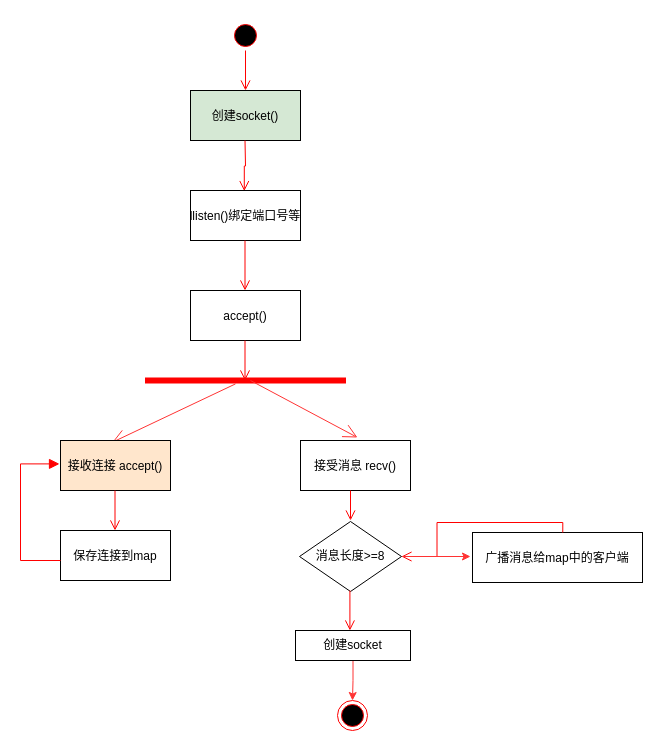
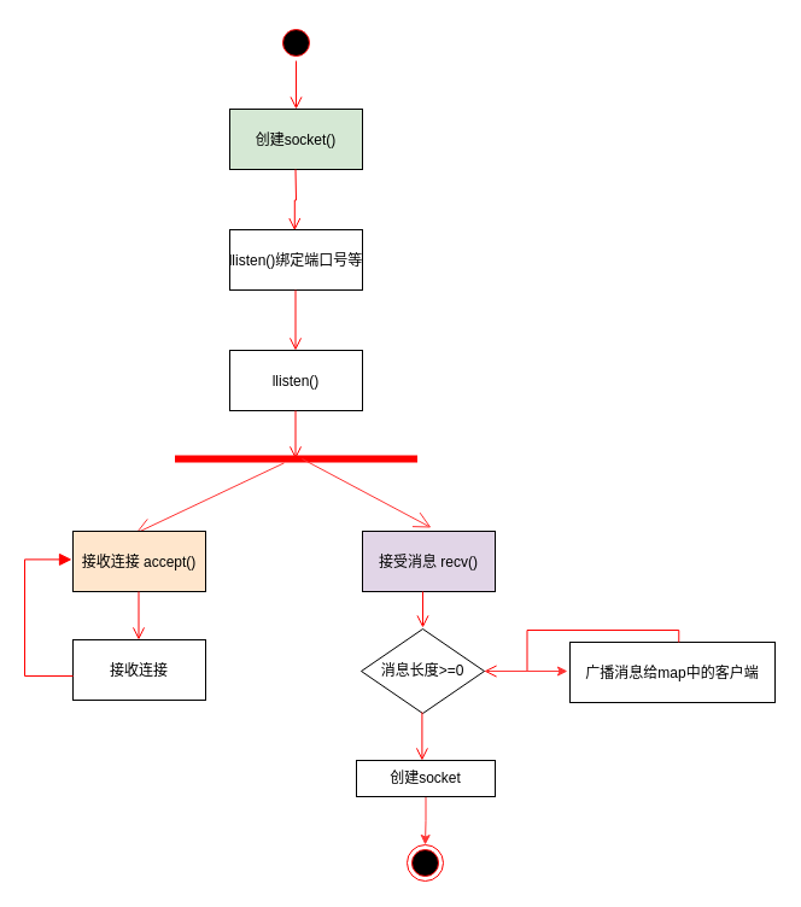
  <mxCell id="0" />
  <mxCell id="1" parent="0" />
  <mxCell id="2" value="创建socket()" style="fillColor=#d5e8d4;" vertex="1" parent="1"><mxGeometry x="190" y="90" width="110" height="50" as="geometry" /></mxCell>
  <mxCell id="3" value="" style="ellipse;html=1;shape=startState;fillColor=#000000;strokeColor=#ff0000;" vertex="1" parent="1"><mxGeometry x="230" y="20" width="30" height="30" as="geometry" /></mxCell>
  <mxCell id="4" value="" style="edgeStyle=orthogonalEdgeStyle;html=1;verticalAlign=bottom;endArrow=open;endSize=8;strokeColor=#ff0000;rounded=0;entryX=0.5;entryY=0;entryDx=0;entryDy=0;entryPerimeter=0;" edge="1" source="3" parent="1" target="2"><mxGeometry relative="1" as="geometry"><mxPoint x="245" y="80" as="targetPoint" /></mxGeometry></mxCell>
  <mxCell id="5" value="llisten()绑定端口号等" style="" vertex="1" parent="1"><mxGeometry x="190" y="190" width="110" height="50" as="geometry" /></mxCell>
  <mxCell id="6" value="" style="edgeStyle=orthogonalEdgeStyle;html=1;verticalAlign=bottom;endArrow=open;endSize=8;strokeColor=#ff0000;rounded=0;entryX=0.489;entryY=0.012;entryDx=0;entryDy=0;entryPerimeter=0;" edge="1" parent="1" target="5"><mxGeometry relative="1" as="geometry"><mxPoint x="244.5" y="190" as="targetPoint" /><mxPoint x="244.5" y="140" as="sourcePoint" /></mxGeometry></mxCell>
  <mxCell id="7" value="" style="whiteSpace=wrap;strokeColor=#FF0000;fillColor=#FF0000;rotation=90;" parent="1" vertex="1"><mxGeometry x="242.5" y="280" width="5" height="200" as="geometry" /></mxCell>
- <mxCell id="8" value="accept()" style="" vertex="1" parent="1"><mxGeometry x="190" y="290" width="110" height="50" as="geometry" /></mxCell>
+ <mxCell id="8" value="llisten()" style="" vertex="1" parent="1"><mxGeometry x="190" y="290" width="110" height="50" as="geometry" /></mxCell>
  <mxCell id="9" value="" style="edgeStyle=orthogonalEdgeStyle;html=1;verticalAlign=bottom;endArrow=open;endSize=8;strokeColor=#ff0000;rounded=0;entryX=0.5;entryY=0;entryDx=0;entryDy=0;entryPerimeter=0;" edge="1" parent="1"><mxGeometry relative="1" as="geometry"><mxPoint x="244.5" y="290" as="targetPoint" /><mxPoint x="244.5" y="240" as="sourcePoint" /></mxGeometry></mxCell>
  <mxCell id="10" value="" style="edgeStyle=orthogonalEdgeStyle;html=1;verticalAlign=bottom;endArrow=open;endSize=8;strokeColor=#ff0000;rounded=0;entryX=0.5;entryY=0;entryDx=0;entryDy=0;entryPerimeter=0;" edge="1" parent="1"><mxGeometry relative="1" as="geometry"><mxPoint x="244.5" y="380" as="targetPoint" /><mxPoint x="244.5" y="340" as="sourcePoint" /></mxGeometry></mxCell>
  <mxCell id="11" value="" style="endArrow=open;endFill=1;endSize=12;html=1;rounded=0;exitX=1.18;exitY=0.55;exitDx=0;exitDy=0;exitPerimeter=0;strokeColor=#FF3333;entryX=0.471;entryY=0.036;entryDx=0;entryDy=0;entryPerimeter=0;" edge="1" parent="1" source="7" target="12"><mxGeometry width="160" relative="1" as="geometry"><mxPoint x="-40" y="580" as="sourcePoint" /><mxPoint x="130" y="430" as="targetPoint" /></mxGeometry></mxCell>
  <mxCell id="12" value="接收连接 accept()" style="fillColor=#ffe6cc;" vertex="1" parent="1"><mxGeometry x="60" y="440" width="110" height="50" as="geometry" /></mxCell>
- <mxCell id="13" value="接受消息 recv()" style="" vertex="1" parent="1"><mxGeometry x="300" y="440" width="110" height="50" as="geometry" /></mxCell>
+ <mxCell id="13" value="接受消息 recv()" style="fillColor=#e1d5e7;" vertex="1" parent="1"><mxGeometry x="300" y="440" width="110" height="50" as="geometry" /></mxCell>
  <mxCell id="14" value="" style="endArrow=open;endFill=1;endSize=12;html=1;rounded=0;exitX=0.5;exitY=0.475;exitDx=0;exitDy=0;exitPerimeter=0;strokeColor=#FF3333;entryX=0.518;entryY=-0.06;entryDx=0;entryDy=0;entryPerimeter=0;" edge="1" parent="1" source="7" target="13"><mxGeometry width="160" relative="1" as="geometry"><mxPoint x="245" y="393.4" as="sourcePoint" /><mxPoint x="121.81" y="451.8" as="targetPoint" /></mxGeometry></mxCell>
- <mxCell id="15" value="保存连接到map" style="" vertex="1" parent="1"><mxGeometry x="60" y="530" width="110" height="50" as="geometry" /></mxCell>
+ <mxCell id="15" value="接收连接" style="" vertex="1" parent="1"><mxGeometry x="60" y="530" width="110" height="50" as="geometry" /></mxCell>
  <mxCell id="16" value="" style="edgeStyle=orthogonalEdgeStyle;html=1;verticalAlign=bottom;endArrow=open;endSize=8;strokeColor=#ff0000;rounded=0;entryX=0.5;entryY=0;entryDx=0;entryDy=0;entryPerimeter=0;" edge="1" parent="1"><mxGeometry relative="1" as="geometry"><mxPoint x="114.5" y="530" as="targetPoint" /><mxPoint x="114.5" y="490" as="sourcePoint" /></mxGeometry></mxCell>
  <mxCell id="17" value="" style="edgeStyle=orthogonalEdgeStyle;html=1;verticalAlign=bottom;endArrow=block;endSize=8;strokeColor=#ff0000;rounded=0;exitX=0;exitY=0.6;exitDx=0;exitDy=0;exitPerimeter=0;entryX=-0.009;entryY=0.468;entryDx=0;entryDy=0;entryPerimeter=0;" edge="1" parent="1" source="15" target="12"><mxGeometry relative="1" as="geometry"><mxPoint x="30" y="460" as="targetPoint" /><mxPoint x="12.5" y="670" as="sourcePoint" /><Array as="points"><mxPoint x="20" y="560" /><mxPoint x="20" y="463" /></Array></mxGeometry></mxCell>
  <mxCell id="18" value="广播消息给map中的客户端" style="" vertex="1" parent="1"><mxGeometry x="472" y="532" width="170" height="50" as="geometry" /></mxCell>
  <mxCell id="19" value="" style="edgeStyle=orthogonalEdgeStyle;html=1;verticalAlign=bottom;endArrow=open;endSize=8;strokeColor=#ff0000;rounded=0;" edge="1" parent="1"><mxGeometry relative="1" as="geometry"><mxPoint x="350" y="520" as="targetPoint" /><mxPoint x="350" y="490" as="sourcePoint" /></mxGeometry></mxCell>
  <mxCell id="20" value="" style="edgeStyle=orthogonalEdgeStyle;html=1;verticalAlign=bottom;endArrow=open;endSize=8;strokeColor=#ff0000;rounded=0;exitX=0.531;exitY=0.001;exitDx=0;exitDy=0;exitPerimeter=0;" edge="1" parent="1" source="18" target="22"><mxGeometry relative="1" as="geometry"><mxPoint x="440" y="460" as="targetPoint" /><mxPoint x="440" y="420" as="sourcePoint" /></mxGeometry></mxCell>
  <mxCell id="21" value="" style="edgeStyle=orthogonalEdgeStyle;rounded=0;orthogonalLoop=1;jettySize=auto;html=1;strokeColor=#FF3333;" edge="1" parent="1" source="22"><mxGeometry relative="1" as="geometry"><mxPoint x="470" y="556" as="targetPoint" /></mxGeometry></mxCell>
- <mxCell id="22" value="消息长度&amp;gt;=8" style="strokeWidth=1;html=1;shape=mxgraph.flowchart.decision;whiteSpace=wrap;" vertex="1" parent="1"><mxGeometry x="299" y="521" width="102" height="70" as="geometry" /></mxCell>
+ <mxCell id="22" value="消息长度&amp;gt;=0" style="strokeWidth=1;html=1;shape=mxgraph.flowchart.decision;whiteSpace=wrap;" vertex="1" parent="1"><mxGeometry x="299" y="521" width="102" height="70" as="geometry" /></mxCell>
  <mxCell id="23" value="" style="edgeStyle=orthogonalEdgeStyle;rounded=0;orthogonalLoop=1;jettySize=auto;html=1;strokeColor=#FF3333;" edge="1" parent="1" source="24" target="26"><mxGeometry relative="1" as="geometry" /></mxCell>
  <mxCell id="24" value="创建socket" style="whiteSpace=wrap;html=1;strokeWidth=1;" vertex="1" parent="1"><mxGeometry x="295" y="630" width="115" height="30" as="geometry" /></mxCell>
  <mxCell id="25" value="" style="edgeStyle=orthogonalEdgeStyle;html=1;verticalAlign=bottom;endArrow=open;endSize=8;strokeColor=#ff0000;rounded=0;entryX=0.5;entryY=0;entryDx=0;entryDy=0;entryPerimeter=0;" edge="1" parent="1"><mxGeometry relative="1" as="geometry"><mxPoint x="349.41" y="630" as="targetPoint" /><mxPoint x="349.41" y="590" as="sourcePoint" /></mxGeometry></mxCell>
  <mxCell id="26" value="" style="ellipse;html=1;shape=endState;fillColor=#000000;strokeColor=#ff0000;" vertex="1" parent="1"><mxGeometry x="337" y="700" width="30" height="30" as="geometry" /></mxCell>
